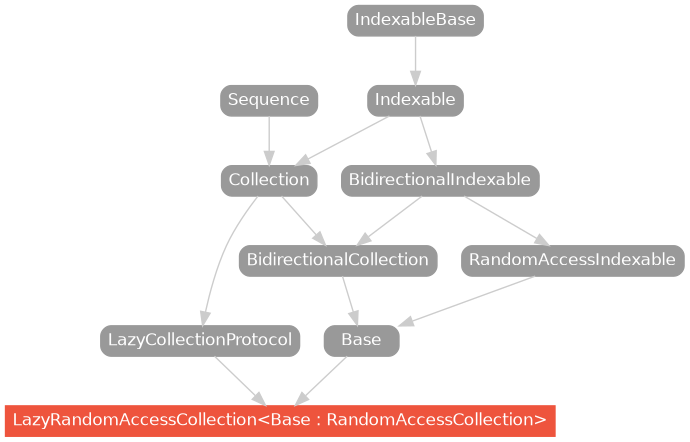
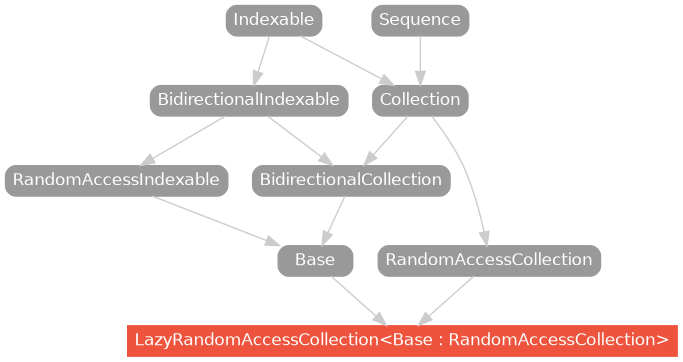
  strict digraph {
    node [color="#999999" fillcolor="#999999" fontcolor=white fontname=Helvetica fontsize=12 margin="0.07,0.05" shape=box style="filled,rounded"]
    edge [color="#cccccc"]
    "LazyRandomAccessCollection<Base : RandomAccessCollection>" [color="#ee543d" fillcolor="#ee543d" height=0.3 style=filled]
    BidirectionalCollection [height=0.3]
    n3 [height=0.3 label=Base]
    BidirectionalIndexable [height=0.3]
    RandomAccessIndexable [height=0.3]
    Collection [height=0.3]
-   LazyCollectionProtocol [height=0.3]
+   LazyCollectionProtocol [height=0.3 label=RandomAccessCollection]
    Indexable [height=0.3]
-   IndexableBase [height=0.3]
    Sequence [height=0.3]
    subgraph sub_1 {
      rank=max
      "LazyRandomAccessCollection<Base : RandomAccessCollection>"
    }
    BidirectionalCollection -> n3
    n3 -> "LazyRandomAccessCollection<Base : RandomAccessCollection>"
    BidirectionalIndexable -> BidirectionalCollection
    BidirectionalIndexable -> RandomAccessIndexable
    RandomAccessIndexable -> n3
    Collection -> BidirectionalCollection
    Collection -> LazyCollectionProtocol
    LazyCollectionProtocol -> "LazyRandomAccessCollection<Base : RandomAccessCollection>"
    Indexable -> BidirectionalIndexable
    Indexable -> Collection
-   IndexableBase -> Indexable
    Sequence -> Collection
  }
